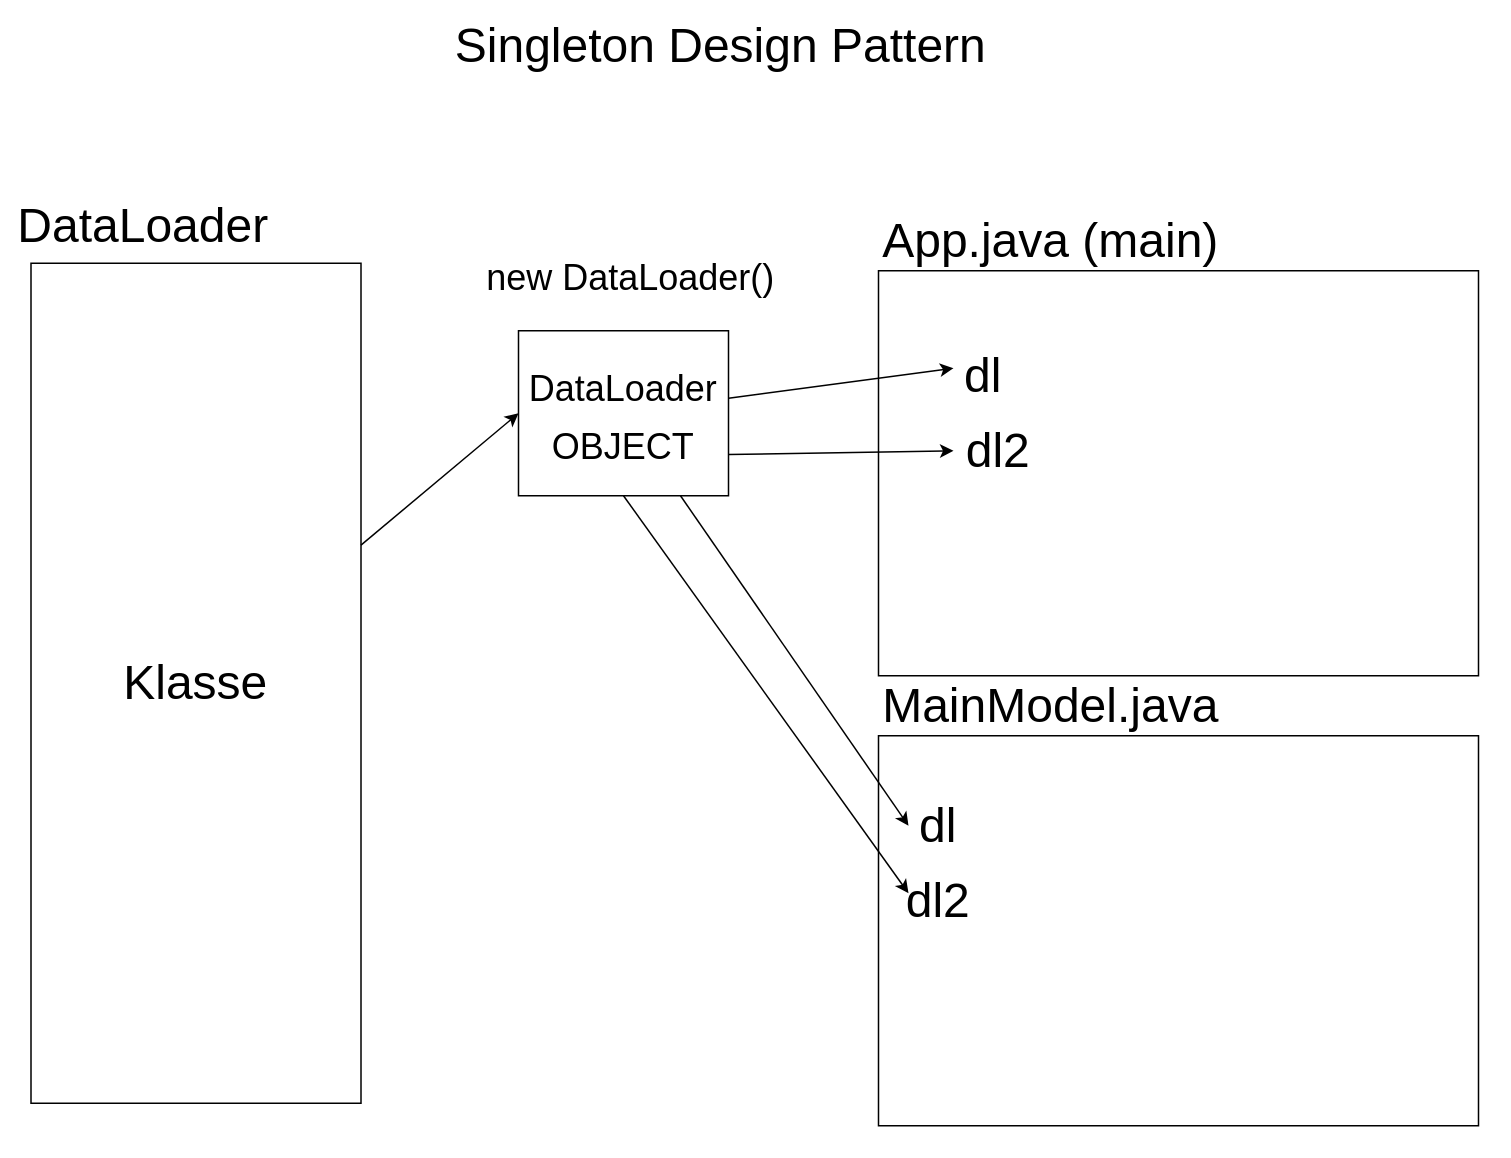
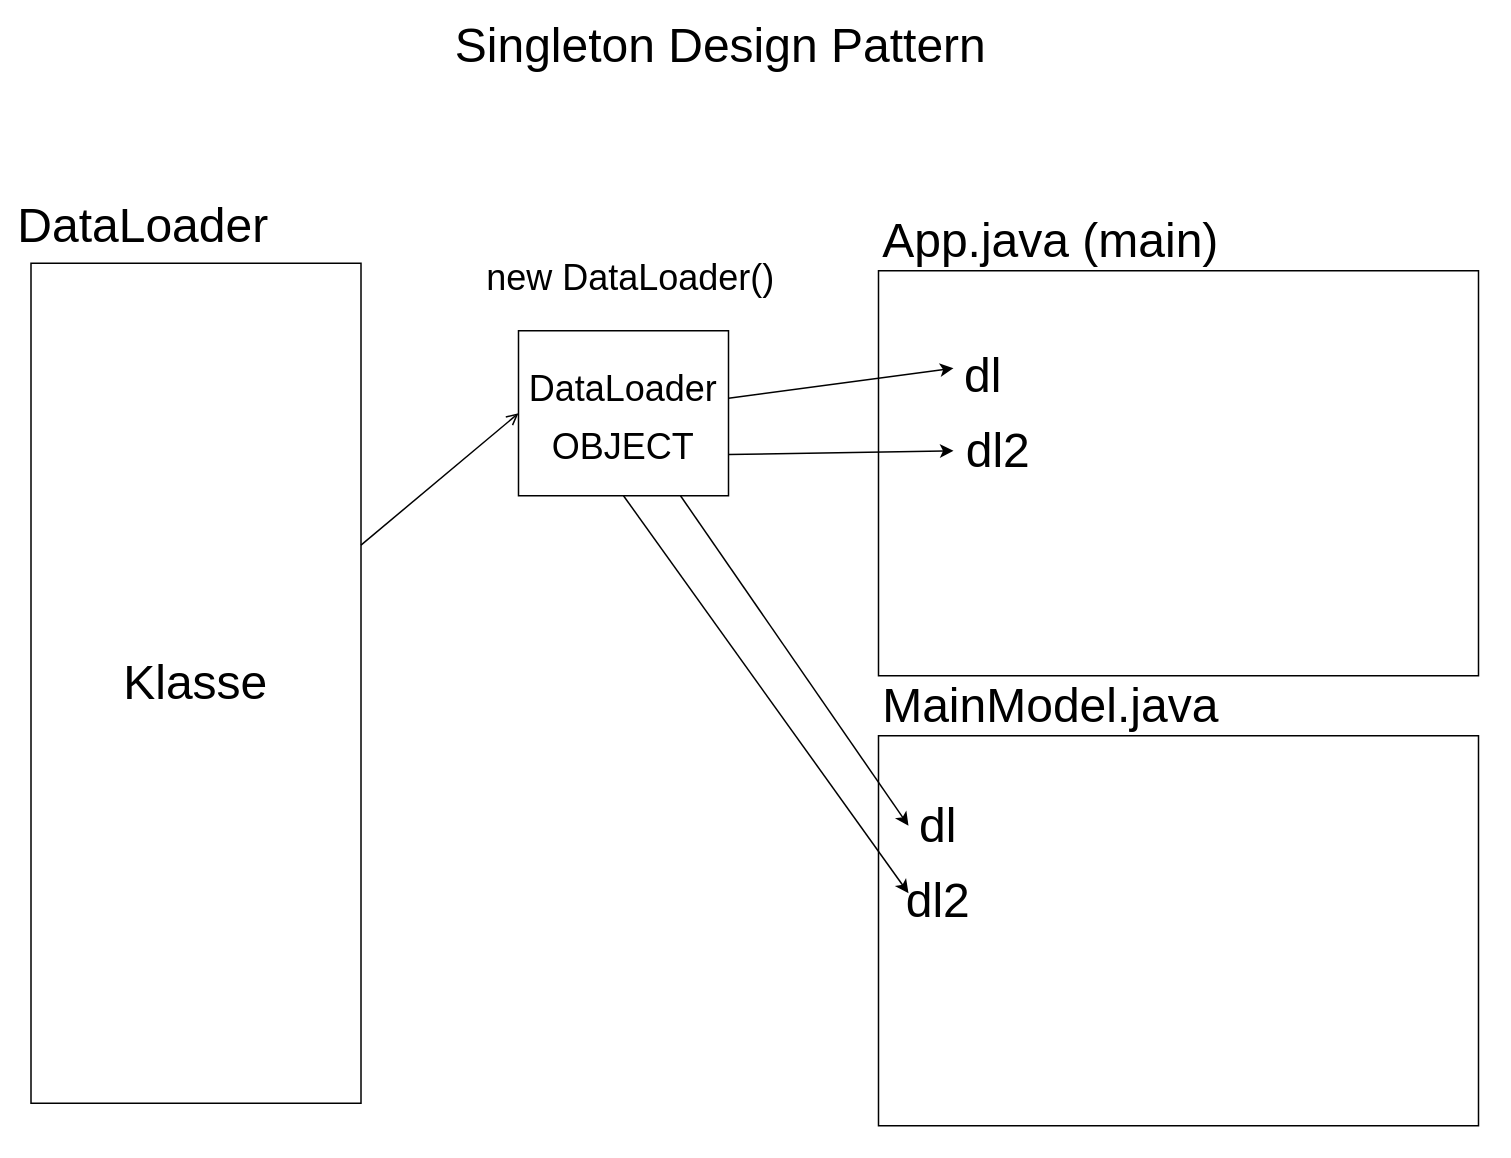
  <mxCell id="0" />
  <mxCell id="1" parent="0" />
  <mxCell id="2" value="Singleton Design Pattern" style="text;html=1;strokeColor=none;fillColor=none;align=center;verticalAlign=middle;whiteSpace=wrap;rounded=0;fontSize=32;" vertex="1" parent="1"><mxGeometry x="265" y="20" width="430" height="20" as="geometry" /></mxCell>
  <mxCell id="3" value="Klasse" style="rounded=0;whiteSpace=wrap;html=1;fontSize=32;" vertex="1" parent="1"><mxGeometry x="20" y="175" width="220" height="560" as="geometry" /></mxCell>
  <mxCell id="4" value="DataLoader" style="text;html=1;strokeColor=none;fillColor=none;align=center;verticalAlign=middle;whiteSpace=wrap;rounded=0;fontSize=32;" vertex="1" parent="1"><mxGeometry x="75" y="140" width="40" height="20" as="geometry" /></mxCell>
  <mxCell id="5" value="" style="rounded=0;whiteSpace=wrap;html=1;fontSize=32;" vertex="1" parent="1"><mxGeometry x="585" y="180" width="400" height="270" as="geometry" /></mxCell>
  <mxCell id="6" value="App.java (main)" style="text;html=1;strokeColor=none;fillColor=none;align=center;verticalAlign=middle;whiteSpace=wrap;rounded=0;fontSize=32;" vertex="1" parent="1"><mxGeometry x="585" y="150" width="230" height="20" as="geometry" /></mxCell>
  <mxCell id="7" value="" style="rounded=0;whiteSpace=wrap;html=1;fontSize=32;" vertex="1" parent="1"><mxGeometry x="585" y="490" width="400" height="260" as="geometry" /></mxCell>
  <mxCell id="8" value="MainModel.java" style="text;html=1;strokeColor=none;fillColor=none;align=center;verticalAlign=middle;whiteSpace=wrap;rounded=0;fontSize=32;" vertex="1" parent="1"><mxGeometry x="585" y="460" width="230" height="20" as="geometry" /></mxCell>
  <mxCell id="9" value="&lt;font style=&quot;font-size: 24px&quot;&gt;DataLoader&lt;br&gt;OBJECT&lt;br&gt;&lt;/font&gt;" style="rounded=0;whiteSpace=wrap;html=1;fontSize=32;" vertex="1" parent="1"><mxGeometry x="345" y="220" width="140" height="110" as="geometry" /></mxCell>
- <mxCell id="10" value="" style="endArrow=classic;html=1;fontSize=32;entryX=0;entryY=0.5;entryDx=0;entryDy=0;" edge="1" parent="1" source="3" target="9"><mxGeometry width="50" height="50" relative="1" as="geometry"><mxPoint x="445" y="440" as="sourcePoint" /><mxPoint x="495" y="390" as="targetPoint" /></mxGeometry></mxCell>
+ <mxCell id="10" value="" style="endArrow=open;html=1;fontSize=32;entryX=0;entryY=0.5;entryDx=0;entryDy=0;" edge="1" parent="1" source="3" target="9"><mxGeometry width="50" height="50" relative="1" as="geometry"><mxPoint x="445" y="440" as="sourcePoint" /><mxPoint x="495" y="390" as="targetPoint" /></mxGeometry></mxCell>
  <mxCell id="11" value="dl" style="text;html=1;strokeColor=none;fillColor=none;align=center;verticalAlign=middle;whiteSpace=wrap;rounded=0;fontSize=32;" vertex="1" parent="1"><mxGeometry x="635" y="240" width="40" height="20" as="geometry" /></mxCell>
  <mxCell id="12" value="" style="endArrow=classic;html=1;fontSize=32;entryX=0;entryY=0.25;entryDx=0;entryDy=0;exitX=1;exitY=0.409;exitDx=0;exitDy=0;exitPerimeter=0;" edge="1" parent="1" source="9" target="11"><mxGeometry width="50" height="50" relative="1" as="geometry"><mxPoint x="445" y="440" as="sourcePoint" /><mxPoint x="495" y="390" as="targetPoint" /></mxGeometry></mxCell>
  <mxCell id="13" value="new DataLoader()" style="text;html=1;strokeColor=none;fillColor=none;align=center;verticalAlign=middle;whiteSpace=wrap;rounded=0;fontSize=24;" vertex="1" parent="1"><mxGeometry x="295" y="175" width="250" height="20" as="geometry" /></mxCell>
  <mxCell id="14" value="dl" style="text;html=1;strokeColor=none;fillColor=none;align=center;verticalAlign=middle;whiteSpace=wrap;rounded=0;fontSize=32;" vertex="1" parent="1"><mxGeometry x="605" y="540" width="40" height="20" as="geometry" /></mxCell>
  <mxCell id="15" value="" style="endArrow=classic;html=1;fontSize=24;entryX=0;entryY=0.5;entryDx=0;entryDy=0;" edge="1" parent="1" source="9" target="14"><mxGeometry width="50" height="50" relative="1" as="geometry"><mxPoint x="495" y="565" as="sourcePoint" /><mxPoint x="495" y="390" as="targetPoint" /></mxGeometry></mxCell>
  <mxCell id="16" value="" style="endArrow=classic;html=1;fontSize=24;exitX=1;exitY=0.75;exitDx=0;exitDy=0;" edge="1" parent="1" source="9"><mxGeometry width="50" height="50" relative="1" as="geometry"><mxPoint x="445" y="440" as="sourcePoint" /><mxPoint x="635" y="300" as="targetPoint" /></mxGeometry></mxCell>
  <mxCell id="17" value="dl2" style="text;html=1;strokeColor=none;fillColor=none;align=center;verticalAlign=middle;whiteSpace=wrap;rounded=0;fontSize=32;" vertex="1" parent="1"><mxGeometry x="645" y="290" width="40" height="20" as="geometry" /></mxCell>
  <mxCell id="18" value="dl2" style="text;html=1;strokeColor=none;fillColor=none;align=center;verticalAlign=middle;whiteSpace=wrap;rounded=0;fontSize=32;" vertex="1" parent="1"><mxGeometry x="605" y="590" width="40" height="20" as="geometry" /></mxCell>
  <mxCell id="19" value="" style="endArrow=classic;html=1;fontSize=24;exitX=0.5;exitY=1;exitDx=0;exitDy=0;entryX=0;entryY=0.25;entryDx=0;entryDy=0;" edge="1" parent="1" source="9" target="18"><mxGeometry width="50" height="50" relative="1" as="geometry"><mxPoint x="495" y="312.5" as="sourcePoint" /><mxPoint x="645" y="310" as="targetPoint" /></mxGeometry></mxCell>
